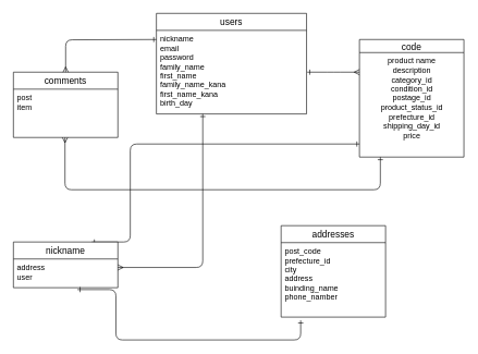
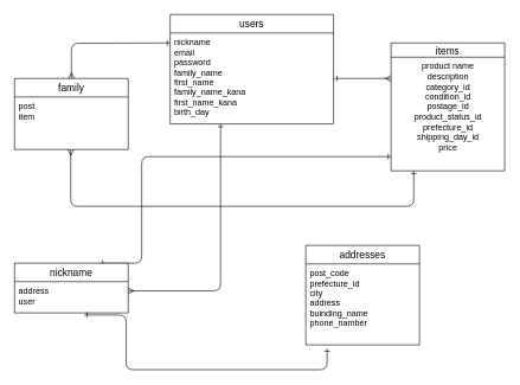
  <mxCell id="0" />
  <mxCell id="1" parent="0" />
  <mxCell id="2" value="users" style="swimlane;fontStyle=0;childLayout=stackLayout;horizontal=1;startSize=26;horizontalStack=0;resizeParent=1;resizeParentMax=0;resizeLast=0;collapsible=1;marginBottom=0;align=center;fontSize=14;" vertex="1" parent="1"><mxGeometry x="239" y="20" width="230" height="154" as="geometry" /></mxCell>
  <mxCell id="3" value="nickname&#10;email&#10;password&#10;family_name&#10;first_name&#10;family_name_kana&#10;first_name_kana&#10;birth_day" style="text;strokeColor=none;fillColor=none;spacingLeft=4;spacingRight=4;overflow=hidden;rotatable=0;points=[[0,0.5],[1,0.5]];portConstraint=eastwest;fontSize=12;" vertex="1" parent="2"><mxGeometry y="26" width="230" height="128" as="geometry" /></mxCell>
- <mxCell id="4" value="code" style="swimlane;fontStyle=0;childLayout=stackLayout;horizontal=1;startSize=20;horizontalStack=0;resizeParent=1;resizeParentMax=0;resizeLast=0;collapsible=1;marginBottom=0;align=center;fontSize=14;" vertex="1" parent="1"><mxGeometry x="550" y="60" width="160" height="180" as="geometry" /></mxCell>
+ <mxCell id="4" value="items" style="swimlane;fontStyle=0;childLayout=stackLayout;horizontal=1;startSize=20;horizontalStack=0;resizeParent=1;resizeParentMax=0;resizeLast=0;collapsible=1;marginBottom=0;align=center;fontSize=14;" vertex="1" parent="1"><mxGeometry x="550" y="60" width="160" height="180" as="geometry" /></mxCell>
  <mxCell id="5" value="" style="fontSize=12;html=1;endArrow=ERmany;startArrow=ERone;startFill=0;" edge="1" parent="1"><mxGeometry width="100" height="100" relative="1" as="geometry"><mxPoint x="470" y="110" as="sourcePoint" /><mxPoint x="550" y="110" as="targetPoint" /><Array as="points"><mxPoint x="510" y="110" /></Array></mxGeometry></mxCell>
- <mxCell id="6" value="comments" style="swimlane;fontStyle=0;childLayout=stackLayout;horizontal=1;startSize=26;horizontalStack=0;resizeParent=1;resizeParentMax=0;resizeLast=0;collapsible=1;marginBottom=0;align=center;fontSize=14;" vertex="1" parent="1"><mxGeometry x="20" y="110" width="160" height="100" as="geometry" /></mxCell>
+ <mxCell id="6" value="family" style="swimlane;fontStyle=0;childLayout=stackLayout;horizontal=1;startSize=26;horizontalStack=0;resizeParent=1;resizeParentMax=0;resizeLast=0;collapsible=1;marginBottom=0;align=center;fontSize=14;" vertex="1" parent="1"><mxGeometry x="20" y="110" width="160" height="100" as="geometry" /></mxCell>
  <mxCell id="7" value="post&#10;item&#10;" style="text;strokeColor=none;fillColor=none;spacingLeft=4;spacingRight=4;overflow=hidden;rotatable=0;points=[[0,0.5],[1,0.5]];portConstraint=eastwest;fontSize=12;" vertex="1" parent="6"><mxGeometry y="26" width="160" height="74" as="geometry" /></mxCell>
  <mxCell id="8" value="" style="fontSize=12;html=1;endArrow=ERmany;edgeStyle=orthogonalEdgeStyle;startArrow=ERone;startFill=0;" edge="1" parent="1" target="6"><mxGeometry width="100" height="100" relative="1" as="geometry"><mxPoint x="239" y="60" as="sourcePoint" /><mxPoint x="99" y="100" as="targetPoint" /></mxGeometry></mxCell>
  <mxCell id="9" value="" style="fontSize=12;html=1;endArrow=ERmany;edgeStyle=orthogonalEdgeStyle;startArrow=ERone;startFill=0;" edge="1" parent="1" target="17"><mxGeometry width="100" height="100" relative="1" as="geometry"><mxPoint x="310" y="174" as="sourcePoint" /><mxPoint x="310" y="410" as="targetPoint" /><Array as="points"><mxPoint x="310" y="409" /></Array></mxGeometry></mxCell>
  <mxCell id="10" value="" style="fontSize=12;html=1;endArrow=ERone;startArrow=ERone;startFill=0;endFill=0;edgeStyle=orthogonalEdgeStyle;exitX=0.75;exitY=0;exitDx=0;exitDy=0;" edge="1" parent="1" source="16"><mxGeometry width="100" height="100" relative="1" as="geometry"><mxPoint x="210" y="220" as="sourcePoint" /><mxPoint x="550" y="220" as="targetPoint" /><Array as="points"><mxPoint x="199" y="220" /></Array></mxGeometry></mxCell>
  <mxCell id="11" value="addresses" style="swimlane;fontStyle=0;childLayout=stackLayout;horizontal=1;startSize=26;horizontalStack=0;resizeParent=1;resizeParentMax=0;resizeLast=0;collapsible=1;marginBottom=0;align=center;fontSize=14;" vertex="1" parent="1"><mxGeometry x="430" y="345" width="160" height="140" as="geometry" /></mxCell>
  <mxCell id="12" value="post_code&#10;prefecture_id&#10;city&#10;address&#10;buinding_name&#10;phone_namber&#10;&#10;&#10;&#10;&#10;" style="text;strokeColor=none;fillColor=none;spacingLeft=4;spacingRight=4;overflow=hidden;rotatable=0;points=[[0,0.5],[1,0.5]];portConstraint=eastwest;fontSize=12;" vertex="1" parent="11"><mxGeometry y="26" width="160" height="114" as="geometry" /></mxCell>
  <mxCell id="13" value="" style="fontSize=12;html=1;endArrow=ERone;edgeStyle=orthogonalEdgeStyle;endFill=0;startArrow=ERmany;startFill=0;" edge="1" parent="1"><mxGeometry width="100" height="100" relative="1" as="geometry"><mxPoint x="99" y="210" as="sourcePoint" /><mxPoint x="582" y="240" as="targetPoint" /><Array as="points"><mxPoint x="99" y="290" /><mxPoint x="582" y="290" /></Array></mxGeometry></mxCell>
  <mxCell id="14" value="" style="fontSize=12;html=1;endArrow=ERone;edgeStyle=orthogonalEdgeStyle;exitX=0.613;exitY=1.066;exitDx=0;exitDy=0;exitPerimeter=0;endFill=0;startArrow=ERone;startFill=0;" edge="1" parent="1" source="17"><mxGeometry width="100" height="100" relative="1" as="geometry"><mxPoint x="180" y="520" as="sourcePoint" /><mxPoint x="460" y="490" as="targetPoint" /><Array as="points"><mxPoint x="177" y="520" /><mxPoint x="460" y="520" /></Array></mxGeometry></mxCell>
  <mxCell id="15" value="product name&lt;br&gt;description&lt;br&gt;category_id&lt;br&gt;condition_id&lt;br&gt;postage_id&lt;br&gt;product_status_id&lt;br&gt;prefecture_id&lt;br&gt;shipping_day_id&lt;br&gt;price" style="text;html=1;align=center;verticalAlign=middle;resizable=0;points=[];autosize=1;" vertex="1" parent="1"><mxGeometry x="550" y="90" width="160" height="120" as="geometry" /></mxCell>
  <mxCell id="16" value="nickname" style="swimlane;fontStyle=0;childLayout=stackLayout;horizontal=1;startSize=26;horizontalStack=0;resizeParent=1;resizeParentMax=0;resizeLast=0;collapsible=1;marginBottom=0;align=center;fontSize=14;" vertex="1" parent="1"><mxGeometry x="20" y="370" width="160" height="70" as="geometry" /></mxCell>
  <mxCell id="17" value="address&#10;user" style="text;strokeColor=none;fillColor=none;spacingLeft=4;spacingRight=4;overflow=hidden;rotatable=0;points=[[0,0.5],[1,0.5]];portConstraint=eastwest;fontSize=12;" vertex="1" parent="16"><mxGeometry y="26" width="160" height="44" as="geometry" /></mxCell>
